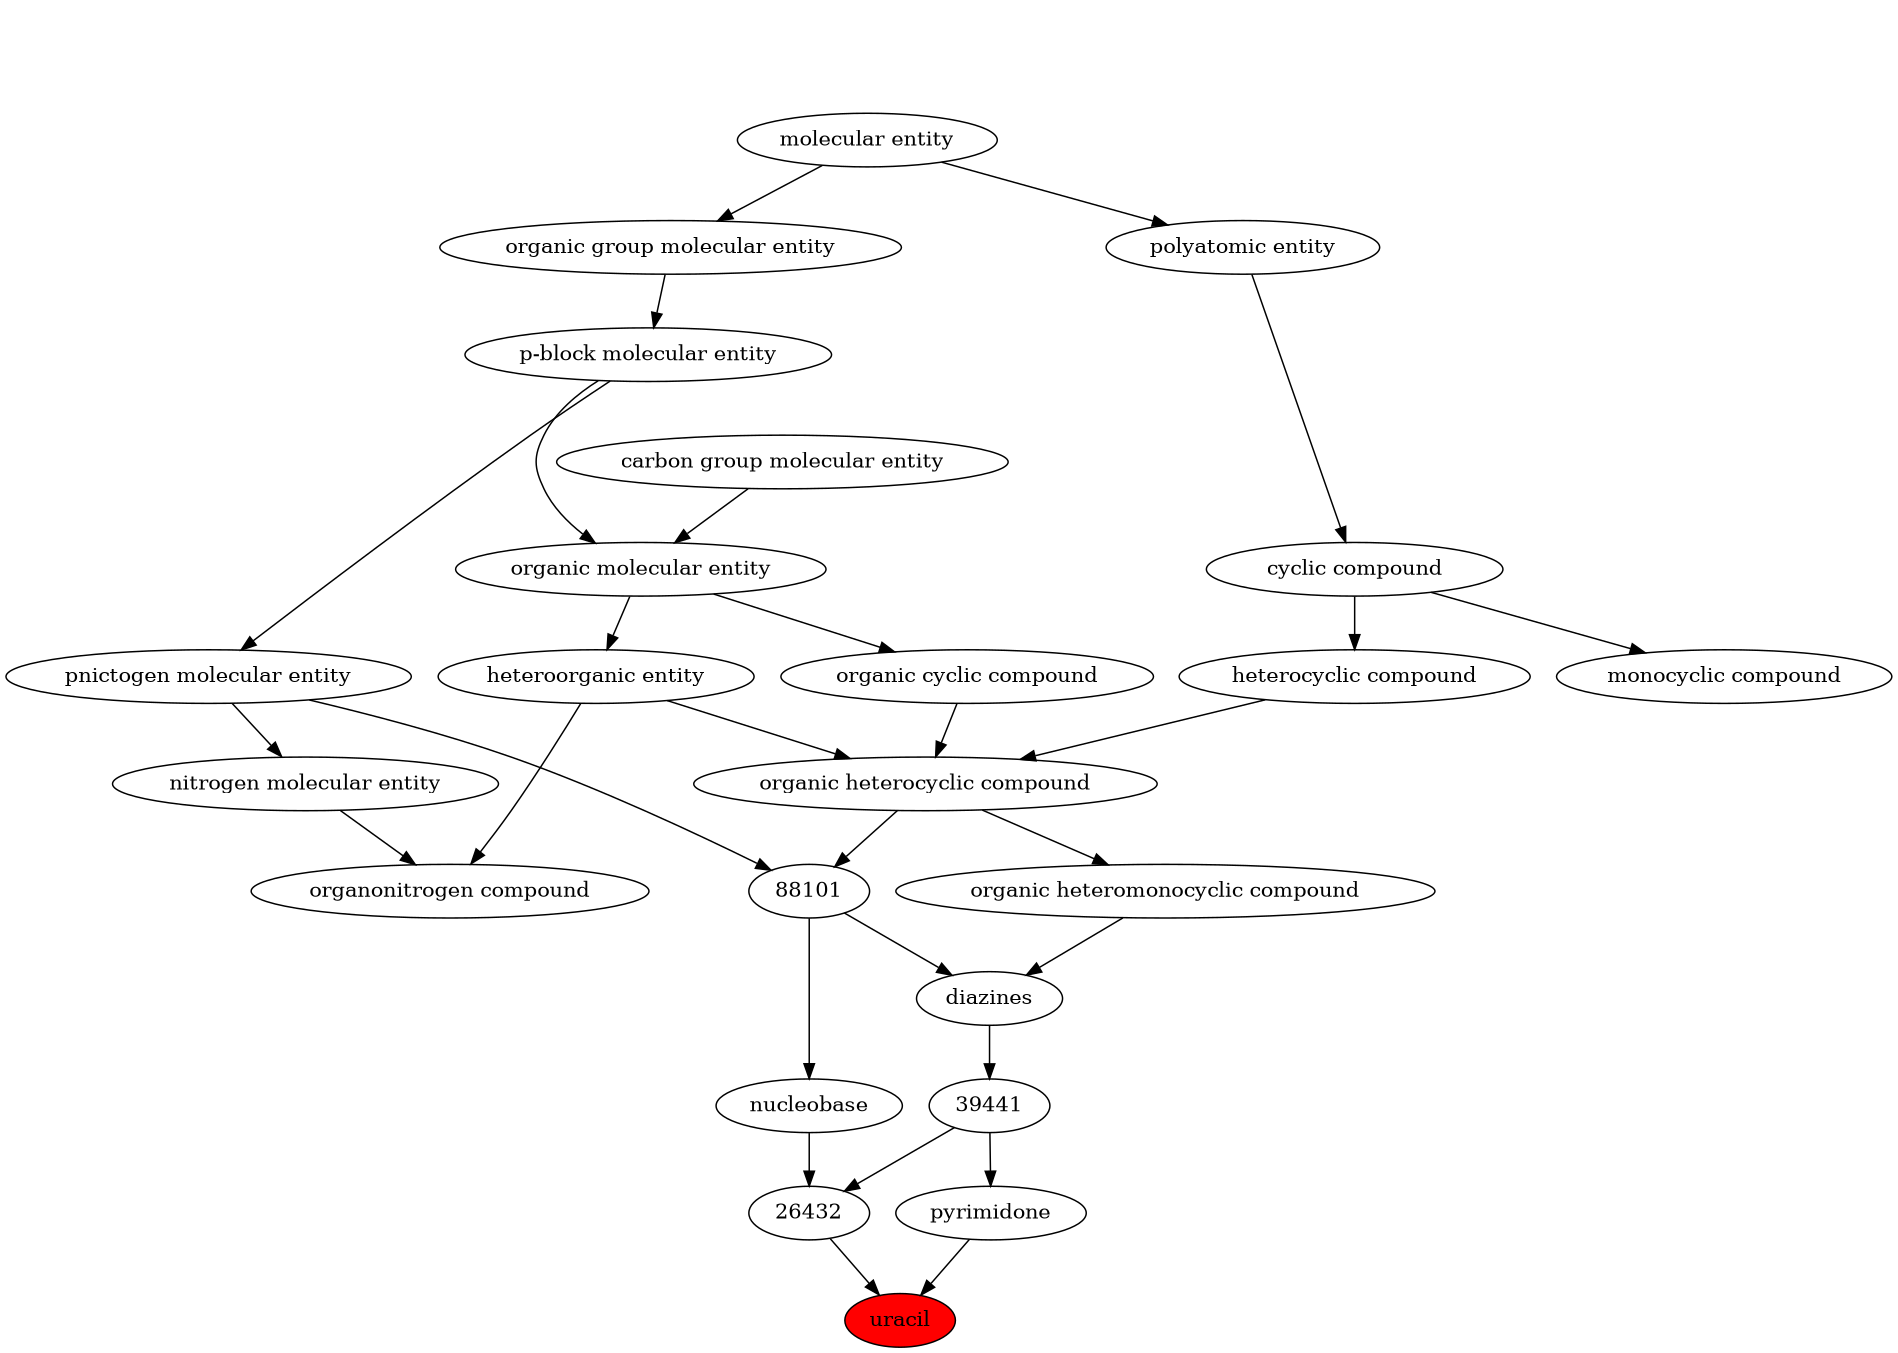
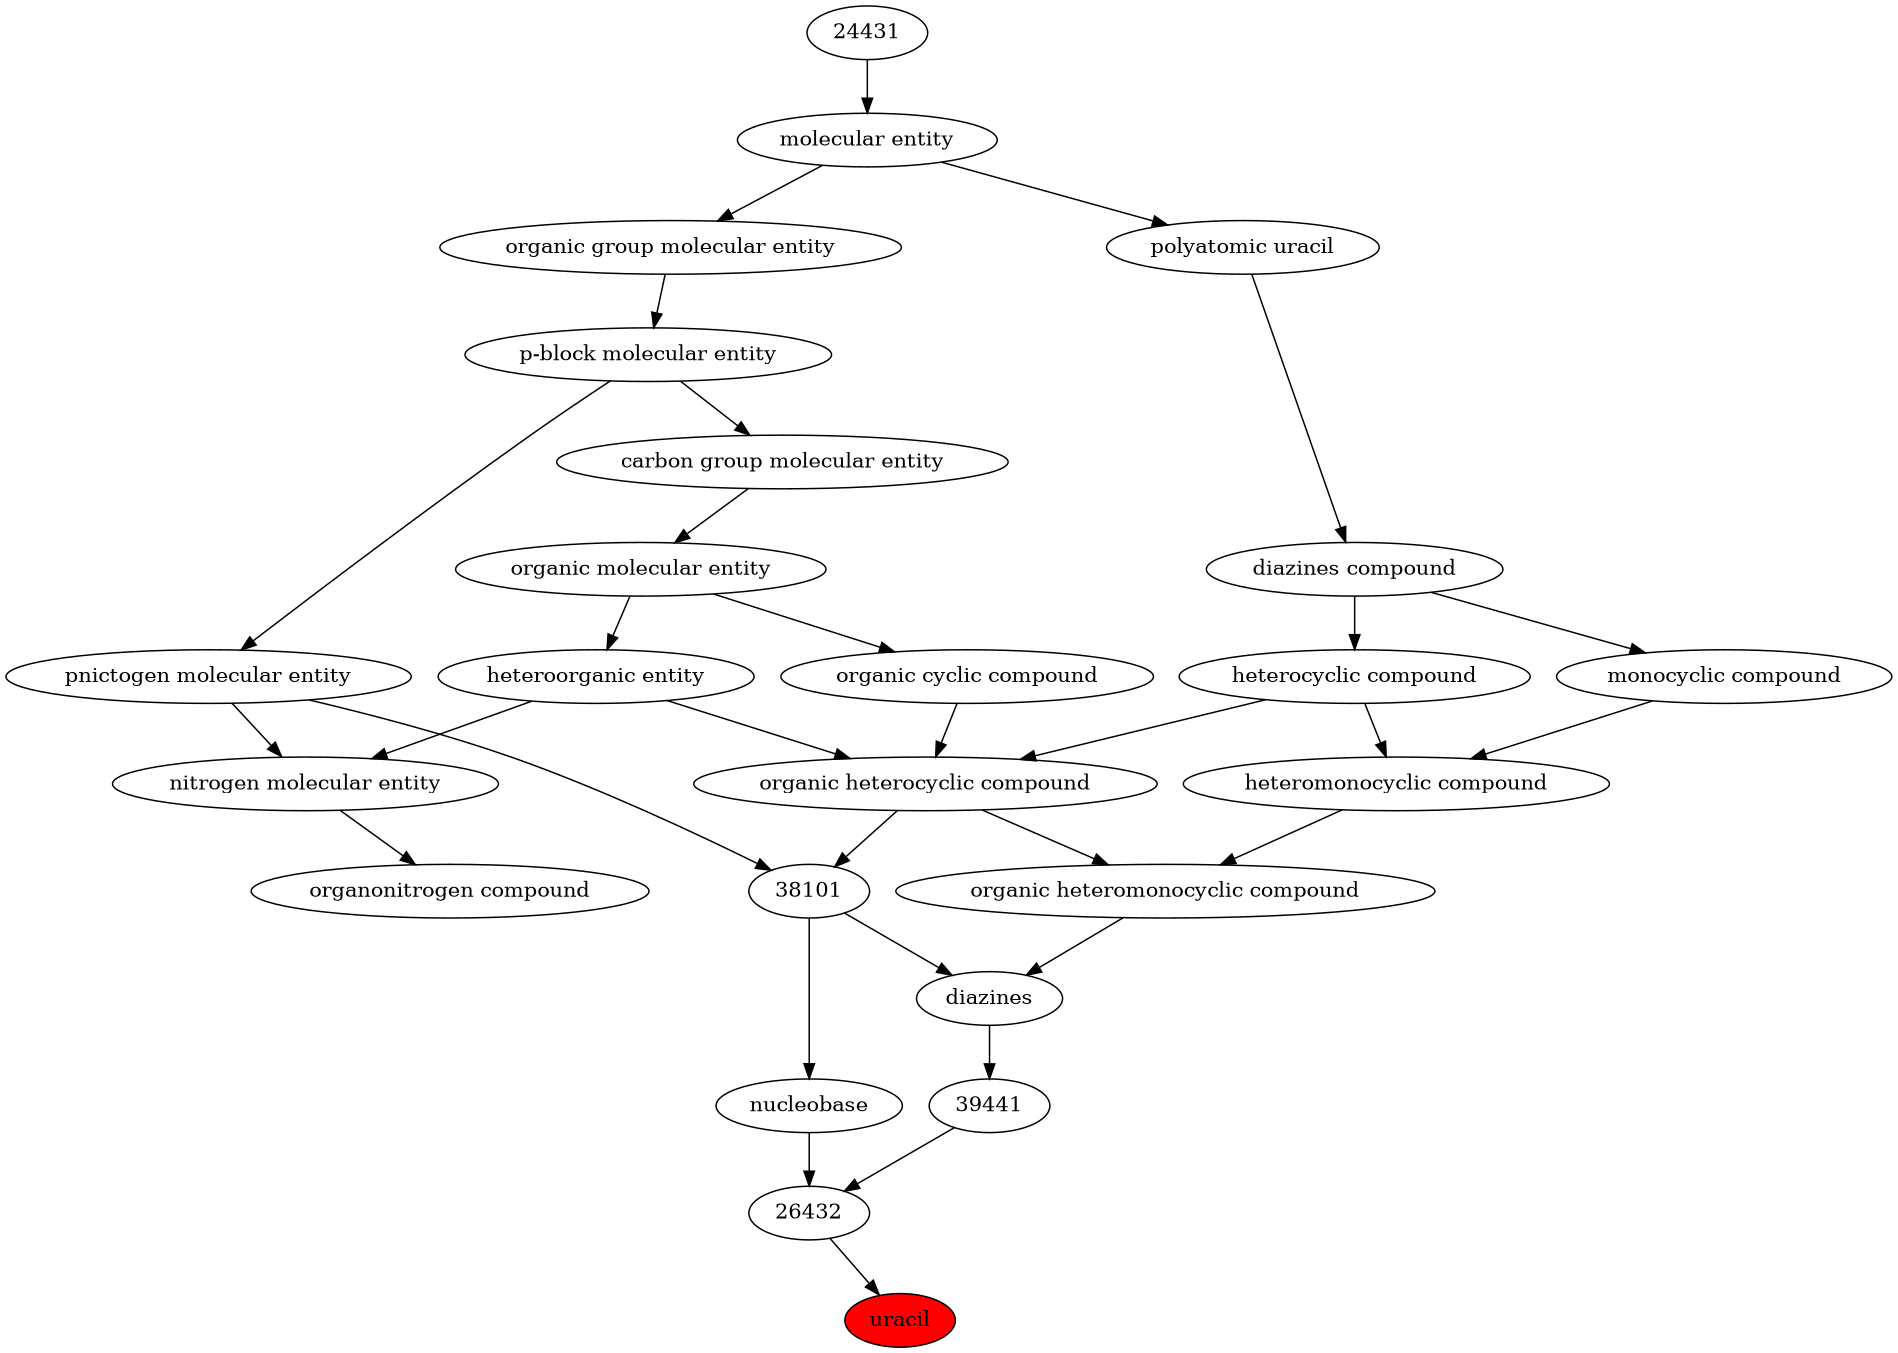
  digraph {
    n1 [fillcolor=red label=uracil style=filled]
    n2 [label=26432]
-   n3 [label=pyrimidone]
    n4 [label=nucleobase]
    n5 [label=39441]
-   n6 [label=88101]
+   n6 [label=38101]
    n7 [label=diazines]
    n8 [label="organic heterocyclic compound"]
    n9 [label="organic heteromonocyclic compound"]
    n10 [label="organonitrogen compound"]
    n11 [label="heteroorganic entity"]
    n12 [label="organic cyclic compound"]
    n13 [label="heterocyclic compound"]
+   n14 [label="heteromonocyclic compound"]
    n15 [label="nitrogen molecular entity"]
    n16 [label="organic molecular entity"]
-   n17 [label="cyclic compound"]
+   n17 [label="diazines compound"]
    n18 [label="monocyclic compound"]
    n19 [label="pnictogen molecular entity"]
    n20 [label="carbon group molecular entity"]
-   n21 [label="polyatomic entity"]
+   n21 [label="polyatomic uracil"]
    n22 [label="p-block molecular entity"]
    n23 [label="molecular entity"]
    n24 [label="organic group molecular entity"]
+   n25 [label=24431]
    n2 -> n1
-   n3 -> n1
    n4 -> n2
    n5 -> n2
-   n5 -> n3
    n6 -> n4
    n6 -> n7
    n7 -> n5
    n8 -> n6
    n8 -> n9
    n9 -> n7
    n11 -> n8
-   n11 -> n10
+   n11 -> n15
    n12 -> n8
    n13 -> n8
+   n13 -> n14
+   n14 -> n9
    n15 -> n10
    n16 -> n11
    n16 -> n12
    n17 -> n13
    n17 -> n18
+   n18 -> n14
    n19 -> n6
    n19 -> n15
    n20 -> n16
    n21 -> n17
    n22 -> n19
-   n22 -> n16
+   n22 -> n20
    n23 -> n21
    n23 -> n24
    n24 -> n22
+   n25 -> n23
  }
